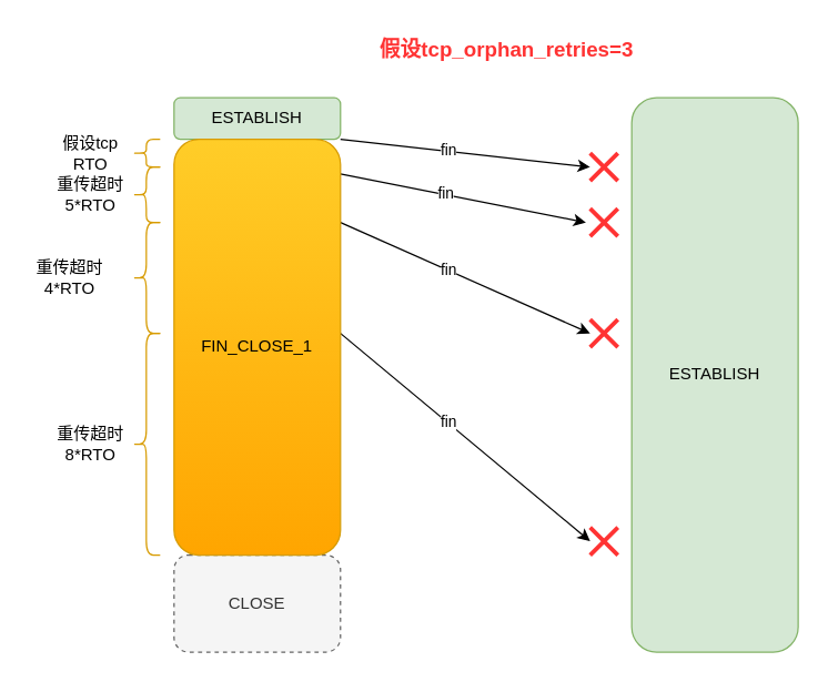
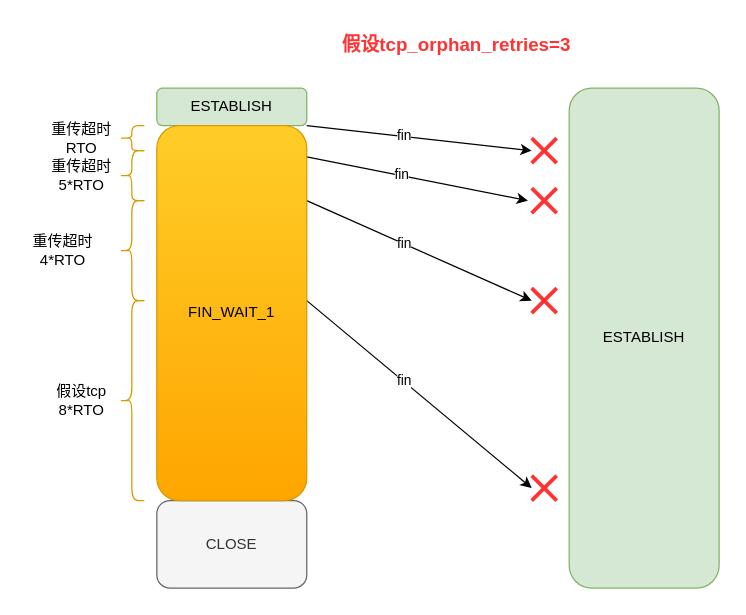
  <mxCell id="0" />
  <mxCell id="1" parent="0" />
  <mxCell id="2" value="ESTABLISH" style="rounded=1;whiteSpace=wrap;html=1;fillColor=#d5e8d4;strokeColor=#82b366;" parent="1" vertex="1"><mxGeometry x="125" y="70" width="120" height="30" as="geometry" /></mxCell>
  <mxCell id="3" value="ESTABLISH" style="rounded=1;whiteSpace=wrap;html=1;fillColor=#d5e8d4;strokeColor=#82b366;" parent="1" vertex="1"><mxGeometry x="455" y="70" width="120" height="400" as="geometry" /></mxCell>
  <mxCell id="4" value="" style="endArrow=classic;html=1;rounded=0;exitX=1;exitY=1;exitDx=0;exitDy=0;" parent="1" source="2" edge="1"><mxGeometry width="50" height="50" relative="1" as="geometry"><mxPoint x="315" y="90" as="sourcePoint" /><mxPoint x="425" y="120" as="targetPoint" /></mxGeometry></mxCell>
  <mxCell id="5" value="fin" style="edgeLabel;html=1;align=center;verticalAlign=middle;resizable=0;points=[];" parent="4" vertex="1" connectable="0"><mxGeometry x="-0.143" y="1" relative="1" as="geometry"><mxPoint as="offset" /></mxGeometry></mxCell>
  <mxCell id="6" value="" style="shape=umlDestroy;whiteSpace=wrap;html=1;strokeWidth=3;strokeColor=#FF3333;" parent="1" vertex="1"><mxGeometry x="425" y="110" width="20" height="20" as="geometry" /></mxCell>
  <mxCell id="7" value="" style="shape=curlyBracket;whiteSpace=wrap;html=1;rounded=1;labelPosition=left;verticalLabelPosition=middle;align=right;verticalAlign=middle;strokeColor=#d79b00;fillColor=#ffe6cc;" parent="1" vertex="1"><mxGeometry x="95" y="100" width="20" height="20" as="geometry" /></mxCell>
- <mxCell id="8" value="假设tcp&lt;br&gt;RTO" style="text;html=1;strokeColor=none;fillColor=none;align=center;verticalAlign=middle;whiteSpace=wrap;rounded=0;" parent="1" vertex="1"><mxGeometry x="35" y="95" width="60" height="30" as="geometry" /></mxCell>
+ <mxCell id="8" value="重传超时&lt;br&gt;RTO" style="text;html=1;strokeColor=none;fillColor=none;align=center;verticalAlign=middle;whiteSpace=wrap;rounded=0;" parent="1" vertex="1"><mxGeometry x="35" y="95" width="60" height="30" as="geometry" /></mxCell>
  <mxCell id="9" value="" style="endArrow=classic;html=1;rounded=0;exitX=1.025;exitY=0.086;exitDx=0;exitDy=0;exitPerimeter=0;" parent="1" edge="1"><mxGeometry width="50" height="50" relative="1" as="geometry"><mxPoint x="245" y="125" as="sourcePoint" /><mxPoint x="422" y="160" as="targetPoint" /></mxGeometry></mxCell>
  <mxCell id="10" value="fin" style="edgeLabel;html=1;align=center;verticalAlign=middle;resizable=0;points=[];" parent="9" vertex="1" connectable="0"><mxGeometry x="-0.143" y="1" relative="1" as="geometry"><mxPoint as="offset" /></mxGeometry></mxCell>
  <mxCell id="11" value="" style="shape=umlDestroy;whiteSpace=wrap;html=1;strokeWidth=3;strokeColor=#FF3333;" parent="1" vertex="1"><mxGeometry x="425" y="150" width="20" height="20" as="geometry" /></mxCell>
  <mxCell id="12" value="" style="shape=curlyBracket;whiteSpace=wrap;html=1;rounded=1;labelPosition=left;verticalLabelPosition=middle;align=right;verticalAlign=middle;strokeColor=#d79b00;fillColor=#ffe6cc;" parent="1" vertex="1"><mxGeometry x="95" y="120" width="20" height="40" as="geometry" /></mxCell>
  <mxCell id="13" value="重传超时&lt;br&gt;5*RTO" style="text;html=1;strokeColor=none;fillColor=none;align=center;verticalAlign=middle;whiteSpace=wrap;rounded=0;" parent="1" vertex="1"><mxGeometry x="35" y="125" width="60" height="30" as="geometry" /></mxCell>
  <mxCell id="14" value="" style="endArrow=classic;html=1;rounded=0;exitX=1.025;exitY=0.086;exitDx=0;exitDy=0;exitPerimeter=0;" parent="1" edge="1"><mxGeometry width="50" height="50" relative="1" as="geometry"><mxPoint x="245" y="160" as="sourcePoint" /><mxPoint x="425" y="240" as="targetPoint" /></mxGeometry></mxCell>
  <mxCell id="15" value="fin" style="edgeLabel;html=1;align=center;verticalAlign=middle;resizable=0;points=[];" parent="14" vertex="1" connectable="0"><mxGeometry x="-0.143" y="1" relative="1" as="geometry"><mxPoint as="offset" /></mxGeometry></mxCell>
  <mxCell id="16" value="" style="shape=umlDestroy;whiteSpace=wrap;html=1;strokeWidth=3;strokeColor=#FF3333;" parent="1" vertex="1"><mxGeometry x="425" y="230" width="20" height="20" as="geometry" /></mxCell>
  <mxCell id="17" value="" style="shape=curlyBracket;whiteSpace=wrap;html=1;rounded=1;labelPosition=left;verticalLabelPosition=middle;align=right;verticalAlign=middle;strokeColor=#d79b00;fillColor=#ffe6cc;" parent="1" vertex="1"><mxGeometry x="95" y="160" width="20" height="80" as="geometry" /></mxCell>
  <mxCell id="18" value="重传超时&lt;br&gt;4*RTO" style="text;html=1;strokeColor=none;fillColor=none;align=center;verticalAlign=middle;whiteSpace=wrap;rounded=0;" parent="1" vertex="1"><mxGeometry x="20" y="185" width="60" height="30" as="geometry" /></mxCell>
  <mxCell id="19" value="" style="shape=curlyBracket;whiteSpace=wrap;html=1;rounded=1;labelPosition=left;verticalLabelPosition=middle;align=right;verticalAlign=middle;strokeColor=#d79b00;fillColor=#ffe6cc;" parent="1" vertex="1"><mxGeometry x="95" y="240" width="20" height="160" as="geometry" /></mxCell>
  <mxCell id="20" value="" style="endArrow=classic;html=1;rounded=0;exitX=1.025;exitY=0.086;exitDx=0;exitDy=0;exitPerimeter=0;" parent="1" edge="1"><mxGeometry width="50" height="50" relative="1" as="geometry"><mxPoint x="245" y="240" as="sourcePoint" /><mxPoint x="425" y="390" as="targetPoint" /></mxGeometry></mxCell>
  <mxCell id="21" value="fin" style="edgeLabel;html=1;align=center;verticalAlign=middle;resizable=0;points=[];" parent="20" vertex="1" connectable="0"><mxGeometry x="-0.143" y="1" relative="1" as="geometry"><mxPoint as="offset" /></mxGeometry></mxCell>
  <mxCell id="22" value="" style="shape=umlDestroy;whiteSpace=wrap;html=1;strokeWidth=3;strokeColor=#FF3333;" parent="1" vertex="1"><mxGeometry x="425" y="380" width="20" height="20" as="geometry" /></mxCell>
- <mxCell id="23" value="重传超时&lt;br&gt;8*RTO" style="text;html=1;strokeColor=none;fillColor=none;align=center;verticalAlign=middle;whiteSpace=wrap;rounded=0;" parent="1" vertex="1"><mxGeometry x="35" y="305" width="60" height="30" as="geometry" /></mxCell>
- <mxCell id="24" value="CLOSE" style="rounded=1;whiteSpace=wrap;html=1;fillColor=#f5f5f5;strokeColor=#666666;fontColor=#333333;dashed=1;" parent="1" vertex="1"><mxGeometry x="125" y="400" width="120" height="70" as="geometry" /></mxCell>
- <mxCell id="25" value="FIN_CLOSE_1" style="rounded=1;whiteSpace=wrap;html=1;fillColor=#ffcd28;strokeColor=#d79b00;gradientColor=#ffa500;" parent="1" vertex="1"><mxGeometry x="125" y="100" width="120" height="300" as="geometry" /></mxCell>
+ <mxCell id="23" value="假设tcp&lt;br&gt;8*RTO" style="text;html=1;strokeColor=none;fillColor=none;align=center;verticalAlign=middle;whiteSpace=wrap;rounded=0;" parent="1" vertex="1"><mxGeometry x="35" y="305" width="60" height="30" as="geometry" /></mxCell>
+ <mxCell id="24" value="CLOSE" style="rounded=1;whiteSpace=wrap;html=1;fillColor=#f5f5f5;strokeColor=#666666;fontColor=#333333;" parent="1" vertex="1"><mxGeometry x="125" y="400" width="120" height="70" as="geometry" /></mxCell>
+ <mxCell id="25" value="FIN_WAIT_1" style="rounded=1;whiteSpace=wrap;html=1;fillColor=#ffcd28;strokeColor=#d79b00;gradientColor=#ffa500;" parent="1" vertex="1"><mxGeometry x="125" y="100" width="120" height="300" as="geometry" /></mxCell>
  <mxCell id="26" value="&lt;b&gt;&lt;font style=&quot;font-size: 15px;&quot; color=&quot;#ff3333&quot;&gt;假设tcp_orphan_retries=3&lt;/font&gt;&lt;/b&gt;" style="text;html=1;strokeColor=none;fillColor=none;align=center;verticalAlign=middle;whiteSpace=wrap;rounded=0;" parent="1" vertex="1"><mxGeometry x="270" y="20" width="190" height="30" as="geometry" /></mxCell>
